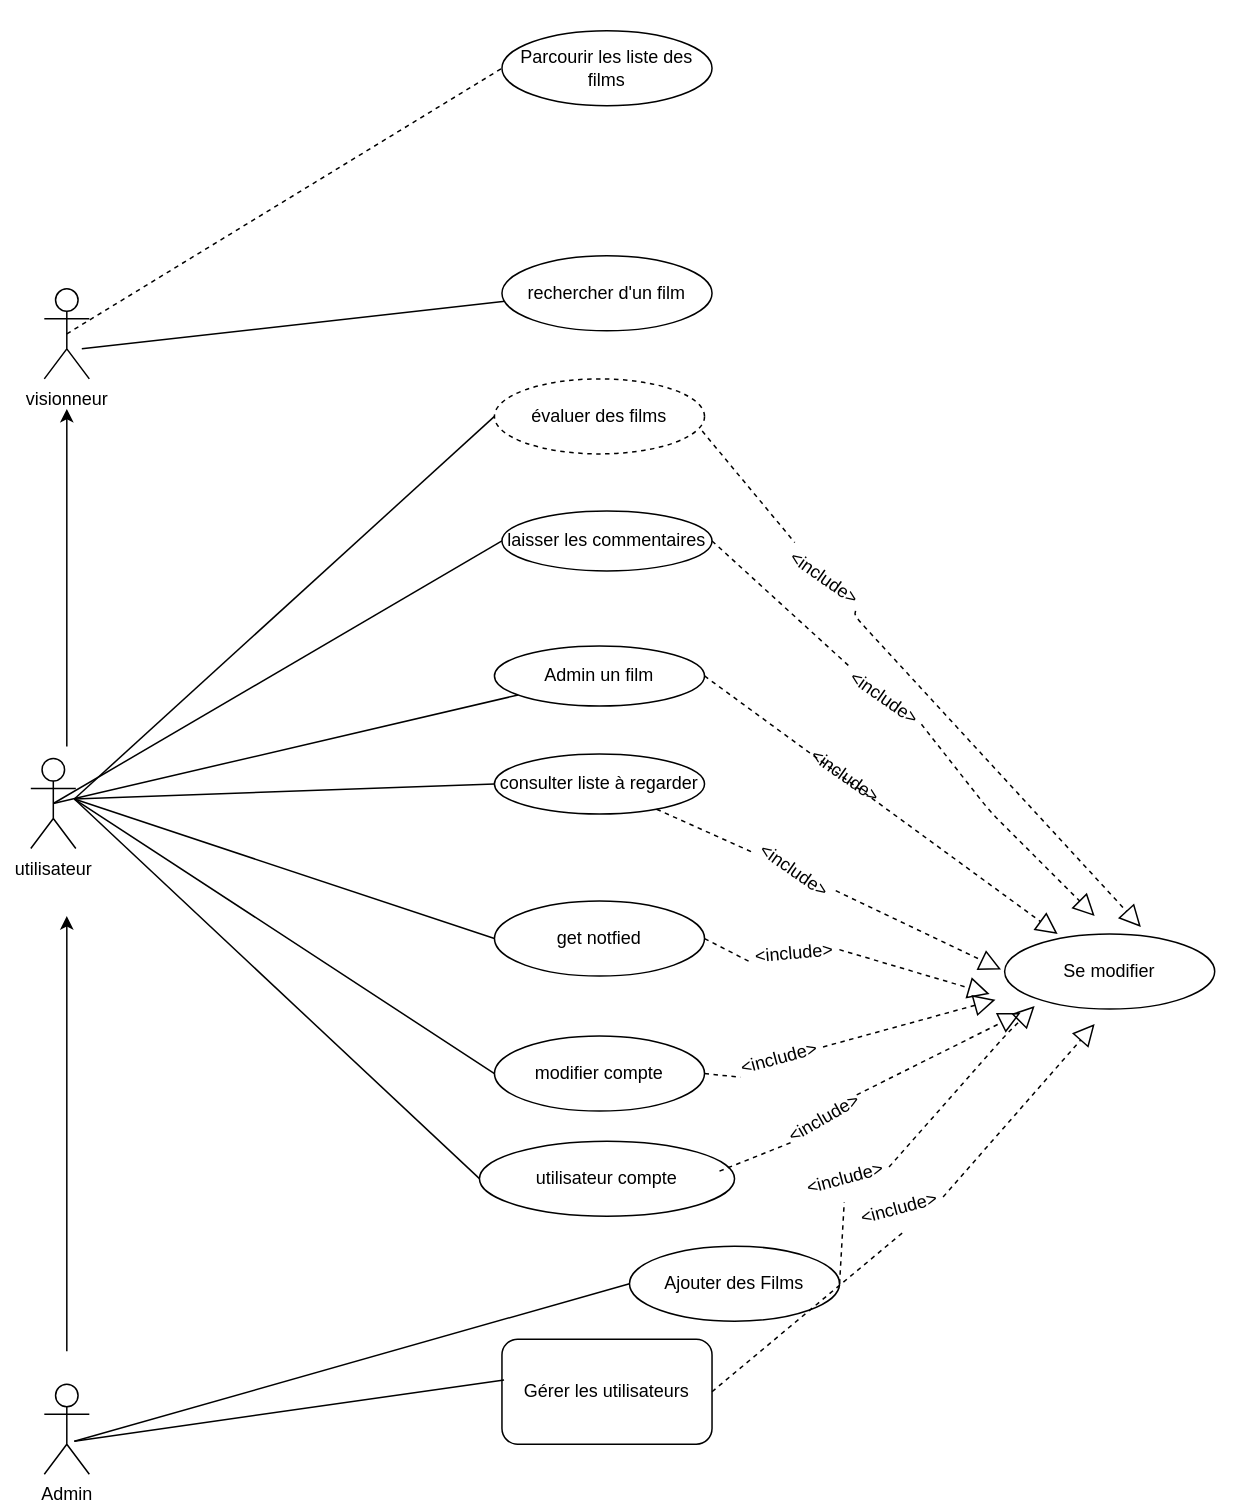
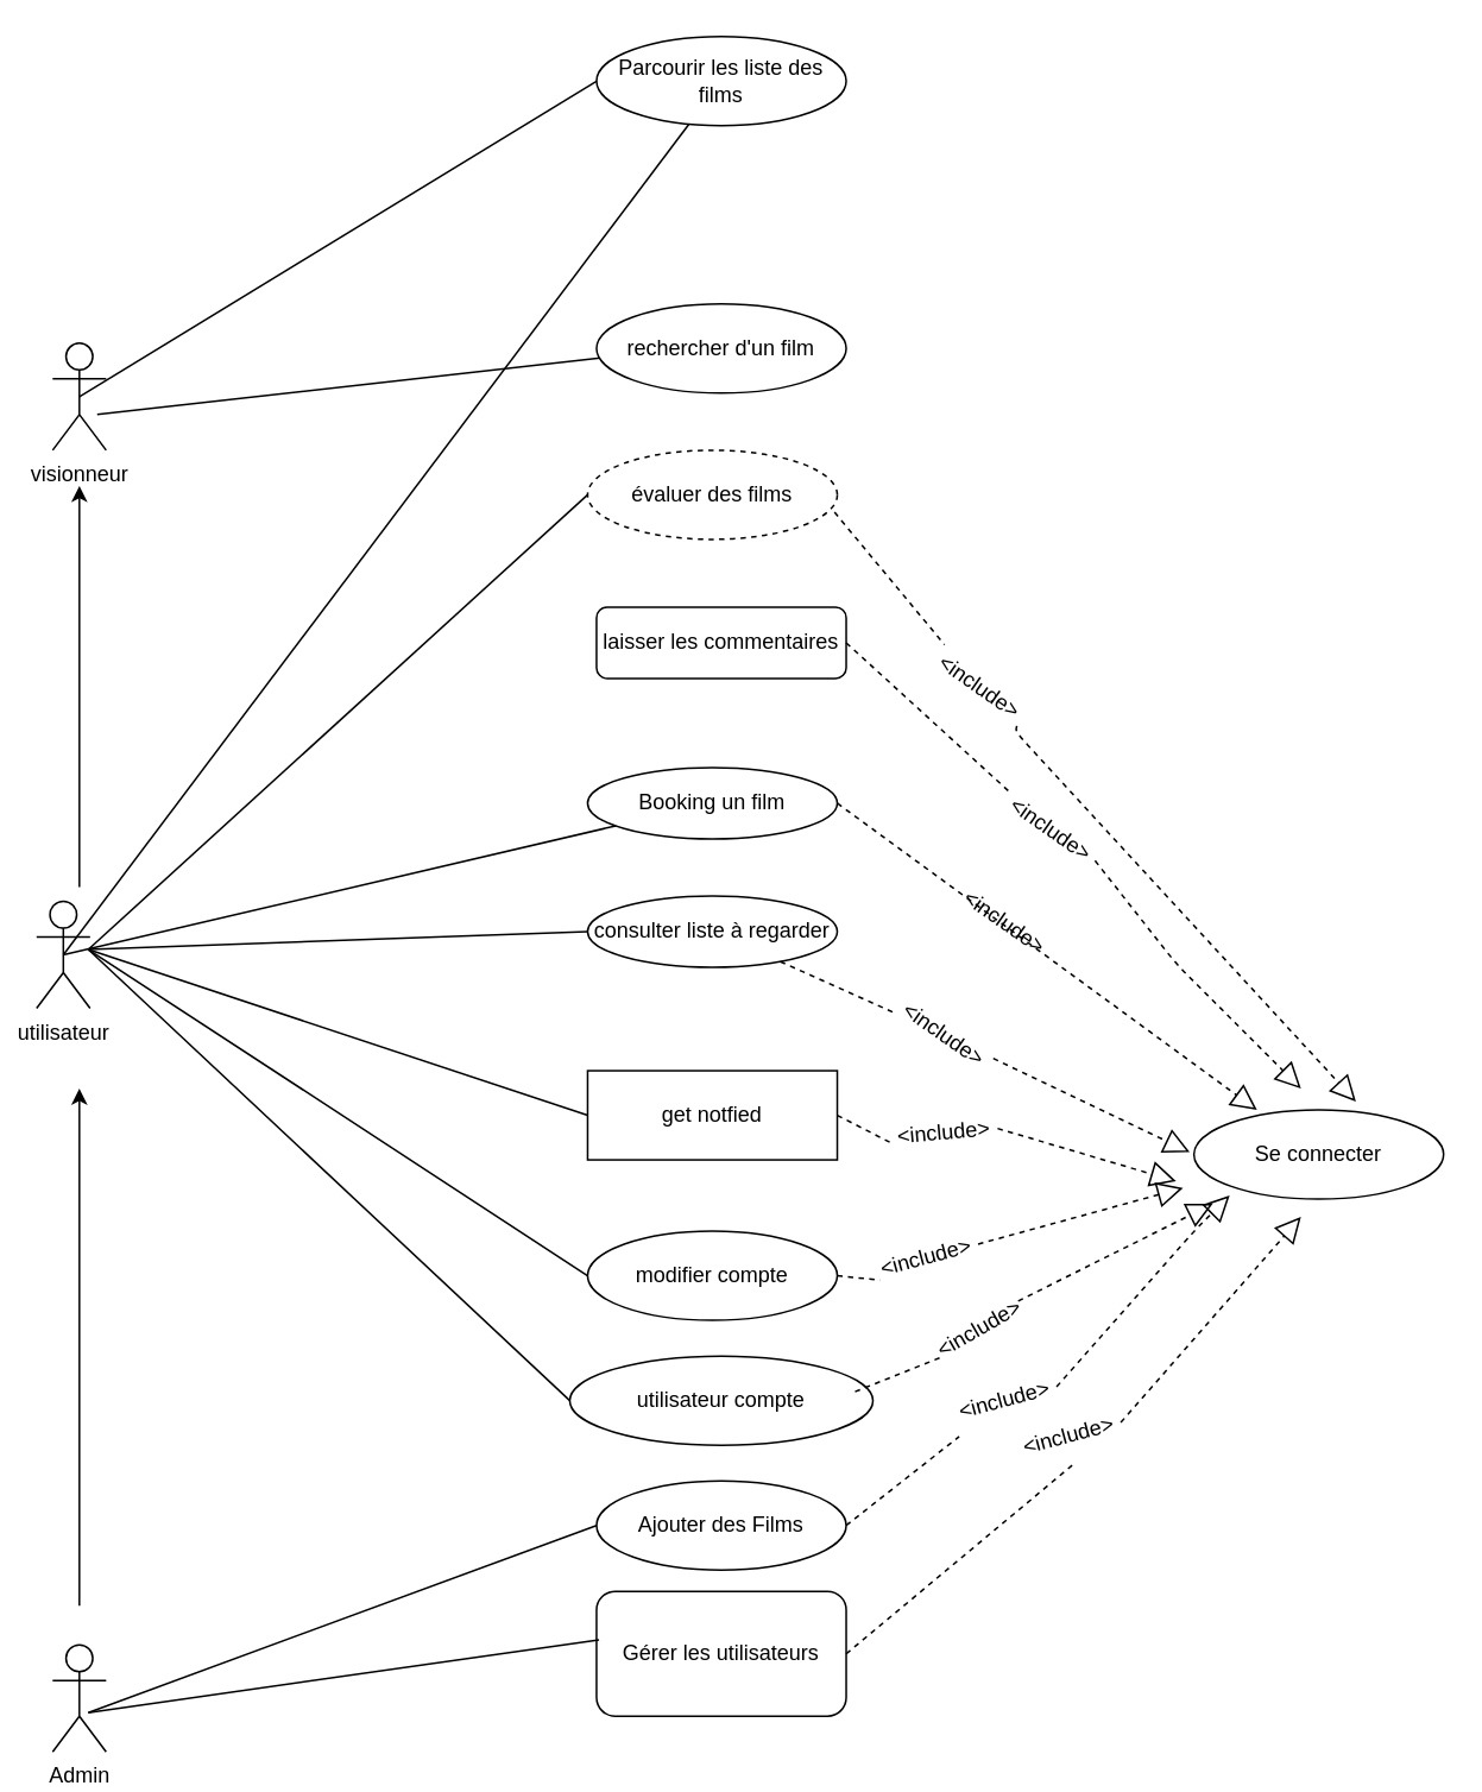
  <mxCell id="0" />
  <mxCell id="1" parent="0" />
  <mxCell id="2" value="visionneur" style="shape=umlActor;verticalLabelPosition=bottom;verticalAlign=top;html=1;" parent="1" vertex="1"><mxGeometry x="29" y="192" width="30" height="60" as="geometry" /></mxCell>
  <mxCell id="3" value="Parcourir les liste des films" style="ellipse;whiteSpace=wrap;html=1;" parent="1" vertex="1"><mxGeometry x="334" y="20" width="140" height="50" as="geometry" /></mxCell>
- <mxCell id="4" value="Ajouter des Films" style="ellipse;whiteSpace=wrap;html=1;" parent="1" vertex="1"><mxGeometry x="419" y="830" width="140" height="50" as="geometry" /></mxCell>
+ <mxCell id="4" value="Ajouter des Films" style="ellipse;whiteSpace=wrap;html=1;" parent="1" vertex="1"><mxGeometry x="334" y="830" width="140" height="50" as="geometry" /></mxCell>
  <mxCell id="5" value="évaluer des films" style="ellipse;whiteSpace=wrap;html=1;dashed=1;" parent="1" vertex="1"><mxGeometry x="329" y="252" width="140" height="50" as="geometry" /></mxCell>
- <mxCell id="6" value="Se modifier" style="ellipse;whiteSpace=wrap;html=1;" parent="1" vertex="1"><mxGeometry x="669" y="622" width="140" height="50" as="geometry" /></mxCell>
+ <mxCell id="6" value="Se connecter" style="ellipse;whiteSpace=wrap;html=1;" parent="1" vertex="1"><mxGeometry x="669" y="622" width="140" height="50" as="geometry" /></mxCell>
  <mxCell id="7" value="utilisateur" style="shape=umlActor;verticalLabelPosition=bottom;verticalAlign=top;html=1;" parent="1" vertex="1"><mxGeometry x="20" y="505" width="30" height="60" as="geometry" /></mxCell>
- <mxCell id="8" value="laisser les commentaires" style="ellipse;whiteSpace=wrap;html=1;" parent="1" vertex="1"><mxGeometry x="334" y="340" width="140" height="40" as="geometry" /></mxCell>
- <mxCell id="9" value="Admin un film" style="ellipse;whiteSpace=wrap;html=1;" parent="1" vertex="1"><mxGeometry x="329" y="430" width="140" height="40" as="geometry" /></mxCell>
+ <mxCell id="8" value="laisser les commentaires" style="whiteSpace=wrap;html=1;rounded=1;" parent="1" vertex="1"><mxGeometry x="334" y="340" width="140" height="40" as="geometry" /></mxCell>
+ <mxCell id="9" value="Booking un film" style="ellipse;whiteSpace=wrap;html=1;" parent="1" vertex="1"><mxGeometry x="329" y="430" width="140" height="40" as="geometry" /></mxCell>
  <mxCell id="10" value="consulter liste à regarder" style="ellipse;whiteSpace=wrap;html=1;" parent="1" vertex="1"><mxGeometry x="329" y="502" width="140" height="40" as="geometry" /></mxCell>
- <mxCell id="11" value="get notfied" style="ellipse;whiteSpace=wrap;html=1;" parent="1" vertex="1"><mxGeometry x="329" y="600" width="140" height="50" as="geometry" /></mxCell>
+ <mxCell id="11" value="get notfied" style="whiteSpace=wrap;html=1;rounded=0;" parent="1" vertex="1"><mxGeometry x="329" y="600" width="140" height="50" as="geometry" /></mxCell>
  <mxCell id="12" value="modifier compte" style="ellipse;whiteSpace=wrap;html=1;" parent="1" vertex="1"><mxGeometry x="329" y="690" width="140" height="50" as="geometry" /></mxCell>
  <mxCell id="13" value="utilisateur compte" style="ellipse;whiteSpace=wrap;html=1;" parent="1" vertex="1"><mxGeometry x="319" y="760" width="170" height="50" as="geometry" /></mxCell>
  <mxCell id="14" value="Admin" style="shape=umlActor;verticalLabelPosition=bottom;verticalAlign=top;html=1;" parent="1" vertex="1"><mxGeometry x="29" y="922" width="30" height="60" as="geometry" /></mxCell>
  <mxCell id="15" value="Gérer les utilisateurs" style="whiteSpace=wrap;html=1;rounded=1;" parent="1" vertex="1"><mxGeometry x="334" y="892" width="140" height="70" as="geometry" /></mxCell>
  <mxCell id="16" value="" style="endArrow=none;html=1;entryX=0.01;entryY=0.388;entryDx=0;entryDy=0;entryPerimeter=0;" parent="1" target="15" edge="1"><mxGeometry width="50" height="50" relative="1" as="geometry"><mxPoint x="49" y="960" as="sourcePoint" /><mxPoint x="139" y="932" as="targetPoint" /></mxGeometry></mxCell>
  <mxCell id="17" value="" style="endArrow=none;html=1;entryX=0;entryY=0.5;entryDx=0;entryDy=0;" parent="1" target="11" edge="1"><mxGeometry width="50" height="50" relative="1" as="geometry"><mxPoint x="49" y="532" as="sourcePoint" /><mxPoint x="139" y="822" as="targetPoint" /></mxGeometry></mxCell>
  <mxCell id="18" value="" style="endArrow=none;html=1;entryX=0;entryY=0.5;entryDx=0;entryDy=0;" parent="1" target="12" edge="1"><mxGeometry width="50" height="50" relative="1" as="geometry"><mxPoint x="49" y="532" as="sourcePoint" /><mxPoint x="339" y="727" as="targetPoint" /></mxGeometry></mxCell>
  <mxCell id="19" value="" style="endArrow=none;html=1;entryX=0;entryY=0.5;entryDx=0;entryDy=0;" parent="1" target="13" edge="1"><mxGeometry width="50" height="50" relative="1" as="geometry"><mxPoint x="49" y="532" as="sourcePoint" /><mxPoint x="346.309" y="808.123" as="targetPoint" /><Array as="points"><mxPoint x="49" y="532" /></Array></mxGeometry></mxCell>
- <mxCell id="20" value="" style="endArrow=none;html=1;entryX=0;entryY=0.5;entryDx=0;entryDy=0;exitX=0.5;exitY=0.5;exitDx=0;exitDy=0;exitPerimeter=0;" parent="1" source="7" target="8" edge="1"><mxGeometry width="50" height="50" relative="1" as="geometry"><mxPoint x="89" y="632" as="sourcePoint" /><mxPoint x="139" y="582" as="targetPoint" /></mxGeometry></mxCell>
+ <mxCell id="20" value="" style="endArrow=none;html=1;exitX=0.5;exitY=0.5;exitDx=0;exitDy=0;exitPerimeter=0;" parent="1" source="7" target="3" edge="1"><mxGeometry width="50" height="50" relative="1" as="geometry"><mxPoint x="89" y="632" as="sourcePoint" /><mxPoint x="139" y="582" as="targetPoint" /></mxGeometry></mxCell>
  <mxCell id="21" value="" style="endArrow=none;html=1;exitX=0.5;exitY=0.5;exitDx=0;exitDy=0;exitPerimeter=0;" parent="1" source="7" target="9" edge="1"><mxGeometry width="50" height="50" relative="1" as="geometry"><mxPoint x="54" y="542" as="sourcePoint" /><mxPoint x="339" y="472" as="targetPoint" /></mxGeometry></mxCell>
  <mxCell id="22" value="" style="endArrow=none;html=1;entryX=0;entryY=0.5;entryDx=0;entryDy=0;" parent="1" target="10" edge="1"><mxGeometry width="50" height="50" relative="1" as="geometry"><mxPoint x="49" y="532" as="sourcePoint" /><mxPoint x="339.301" y="533.852" as="targetPoint" /></mxGeometry></mxCell>
- <mxCell id="23" value="" style="endArrow=none;html=1;entryX=0;entryY=0.5;entryDx=0;entryDy=0;exitX=0.5;exitY=0.5;exitDx=0;exitDy=0;exitPerimeter=0;dashed=1;" parent="1" source="2" target="3" edge="1"><mxGeometry width="50" height="50" relative="1" as="geometry"><mxPoint x="89" y="282" as="sourcePoint" /><mxPoint x="139" y="232" as="targetPoint" /></mxGeometry></mxCell>
+ <mxCell id="23" value="" style="endArrow=none;html=1;entryX=0;entryY=0.5;entryDx=0;entryDy=0;exitX=0.5;exitY=0.5;exitDx=0;exitDy=0;exitPerimeter=0;" parent="1" source="2" target="3" edge="1"><mxGeometry width="50" height="50" relative="1" as="geometry"><mxPoint x="89" y="282" as="sourcePoint" /><mxPoint x="139" y="232" as="targetPoint" /></mxGeometry></mxCell>
  <mxCell id="24" value="" style="endArrow=none;html=1;entryX=0;entryY=0.5;entryDx=0;entryDy=0;" parent="1" target="4" edge="1"><mxGeometry width="50" height="50" relative="1" as="geometry"><mxPoint x="49" y="960" as="sourcePoint" /><mxPoint x="344.644" y="186.835" as="targetPoint" /></mxGeometry></mxCell>
  <mxCell id="25" value="" style="endArrow=none;html=1;entryX=0;entryY=0.5;entryDx=0;entryDy=0;" parent="1" target="5" edge="1"><mxGeometry width="50" height="50" relative="1" as="geometry"><mxPoint x="49" y="532" as="sourcePoint" /><mxPoint x="350.84" y="303.088" as="targetPoint" /></mxGeometry></mxCell>
  <mxCell id="26" value="" style="endArrow=block;dashed=1;endFill=0;endSize=12;html=1;exitX=1;exitY=0.5;exitDx=0;exitDy=0;startArrow=none;" parent="1" source="51" edge="1"><mxGeometry width="160" relative="1" as="geometry"><mxPoint x="479" y="182" as="sourcePoint" /><mxPoint x="689" y="670" as="targetPoint" /><Array as="points"><mxPoint x="669" y="690" /></Array></mxGeometry></mxCell>
  <mxCell id="27" value="" style="endArrow=block;dashed=1;endFill=0;endSize=12;html=1;exitX=0.989;exitY=0.696;exitDx=0;exitDy=0;exitPerimeter=0;startArrow=none;" parent="1" source="41" edge="1"><mxGeometry width="160" relative="1" as="geometry"><mxPoint x="519" y="360" as="sourcePoint" /><mxPoint x="759.808" y="617.29" as="targetPoint" /><Array as="points"><mxPoint x="569" y="410" /></Array></mxGeometry></mxCell>
  <mxCell id="28" value="" style="endArrow=block;dashed=1;endFill=0;endSize=12;html=1;exitX=1;exitY=0.5;exitDx=0;exitDy=0;startArrow=none;" parent="1" source="39" edge="1"><mxGeometry width="160" relative="1" as="geometry"><mxPoint x="476" y="386" as="sourcePoint" /><mxPoint x="729" y="610" as="targetPoint" /><Array as="points"><mxPoint x="659" y="540" /><mxPoint x="699" y="580" /><mxPoint x="729" y="610" /></Array></mxGeometry></mxCell>
  <mxCell id="29" value="" style="endArrow=block;dashed=1;endFill=0;endSize=12;html=1;exitX=1;exitY=0.5;exitDx=0;exitDy=0;" parent="1" source="9" edge="1"><mxGeometry width="160" relative="1" as="geometry"><mxPoint x="484" y="507.6" as="sourcePoint" /><mxPoint x="704.33" y="622.002" as="targetPoint" /></mxGeometry></mxCell>
  <mxCell id="30" value="" style="endArrow=block;dashed=1;endFill=0;endSize=12;html=1;startArrow=none;" parent="1" source="43" edge="1"><mxGeometry width="160" relative="1" as="geometry"><mxPoint x="479" y="532" as="sourcePoint" /><mxPoint x="666.619" y="645.658" as="targetPoint" /></mxGeometry></mxCell>
  <mxCell id="31" value="" style="endArrow=block;dashed=1;endFill=0;endSize=12;html=1;exitX=1;exitY=0.5;exitDx=0;exitDy=0;entryX=0;entryY=0.6;entryDx=0;entryDy=0;entryPerimeter=0;startArrow=none;" parent="1" source="45" edge="1"><mxGeometry width="160" relative="1" as="geometry"><mxPoint x="474.369" y="615.942" as="sourcePoint" /><mxPoint x="659" y="662" as="targetPoint" /></mxGeometry></mxCell>
  <mxCell id="32" value="" style="endArrow=block;dashed=1;endFill=0;endSize=12;html=1;exitX=1;exitY=0.5;exitDx=0;exitDy=0;entryX=0.028;entryY=0.675;entryDx=0;entryDy=0;entryPerimeter=0;startArrow=none;" parent="1" source="47" edge="1"><mxGeometry width="160" relative="1" as="geometry"><mxPoint x="479" y="727" as="sourcePoint" /><mxPoint x="662.92" y="665.75" as="targetPoint" /></mxGeometry></mxCell>
  <mxCell id="33" value="" style="endArrow=block;dashed=1;endFill=0;endSize=12;html=1;exitX=0.941;exitY=0.4;exitDx=0;exitDy=0;entryX=0;entryY=1;entryDx=0;entryDy=0;exitPerimeter=0;startArrow=none;" parent="1" source="49" edge="1"><mxGeometry width="160" relative="1" as="geometry"><mxPoint x="479" y="797" as="sourcePoint" /><mxPoint x="679.503" y="674.678" as="targetPoint" /></mxGeometry></mxCell>
  <mxCell id="34" value="" style="endArrow=block;dashed=1;endFill=0;endSize=12;html=1;exitX=1;exitY=0.5;exitDx=0;exitDy=0;entryX=0.5;entryY=1;entryDx=0;entryDy=0;startArrow=none;" parent="1" source="53" edge="1"><mxGeometry width="160" relative="1" as="geometry"><mxPoint x="484" y="937" as="sourcePoint" /><mxPoint x="729" y="682" as="targetPoint" /></mxGeometry></mxCell>
  <mxCell id="35" value="" style="endArrow=classic;html=1;" parent="1" edge="1"><mxGeometry width="50" height="50" relative="1" as="geometry"><mxPoint x="44" y="497" as="sourcePoint" /><mxPoint x="44" y="272" as="targetPoint" /></mxGeometry></mxCell>
  <mxCell id="36" value="" style="endArrow=classic;html=1;" parent="1" edge="1"><mxGeometry width="50" height="50" relative="1" as="geometry"><mxPoint x="44" y="900" as="sourcePoint" /><mxPoint x="44" y="610" as="targetPoint" /></mxGeometry></mxCell>
  <mxCell id="37" value="&amp;lt;include&amp;gt;" style="text;html=1;strokeColor=none;fillColor=none;align=center;verticalAlign=middle;whiteSpace=wrap;rounded=0;rotation=35;" vertex="1" parent="1"><mxGeometry x="533" y="502" width="60" height="30" as="geometry" /></mxCell>
  <mxCell id="38" value="" style="endArrow=none;dashed=1;endFill=0;endSize=12;html=1;exitX=1;exitY=0.5;exitDx=0;exitDy=0;" edge="1" parent="1" source="8" target="39"><mxGeometry width="160" relative="1" as="geometry"><mxPoint x="474" y="360" as="sourcePoint" /><mxPoint x="729" y="610" as="targetPoint" /><Array as="points" /></mxGeometry></mxCell>
  <mxCell id="39" value="&amp;lt;include&amp;gt;" style="text;html=1;strokeColor=none;fillColor=none;align=center;verticalAlign=middle;whiteSpace=wrap;rounded=0;rotation=35;" vertex="1" parent="1"><mxGeometry x="559" y="450" width="60" height="30" as="geometry" /></mxCell>
  <mxCell id="40" value="" style="endArrow=none;dashed=1;endFill=0;endSize=12;html=1;exitX=0.989;exitY=0.696;exitDx=0;exitDy=0;exitPerimeter=0;" edge="1" parent="1" source="5" target="41"><mxGeometry width="160" relative="1" as="geometry"><mxPoint x="467.46" y="286.8" as="sourcePoint" /><mxPoint x="759.808" y="617.29" as="targetPoint" /><Array as="points" /></mxGeometry></mxCell>
  <mxCell id="41" value="&amp;lt;include&amp;gt;" style="text;html=1;strokeColor=none;fillColor=none;align=center;verticalAlign=middle;whiteSpace=wrap;rounded=0;rotation=35;" vertex="1" parent="1"><mxGeometry x="519" y="370" width="60" height="30" as="geometry" /></mxCell>
  <mxCell id="42" value="" style="endArrow=none;dashed=1;endFill=0;endSize=12;html=1;" edge="1" parent="1" source="10" target="43"><mxGeometry width="160" relative="1" as="geometry"><mxPoint x="442.984" y="546.449" as="sourcePoint" /><mxPoint x="666.619" y="645.658" as="targetPoint" /></mxGeometry></mxCell>
  <mxCell id="43" value="&amp;lt;include&amp;gt;" style="text;html=1;strokeColor=none;fillColor=none;align=center;verticalAlign=middle;whiteSpace=wrap;rounded=0;rotation=35;" vertex="1" parent="1"><mxGeometry x="499" y="565" width="60" height="30" as="geometry" /></mxCell>
  <mxCell id="44" value="" style="endArrow=none;dashed=1;endFill=0;endSize=12;html=1;exitX=1;exitY=0.5;exitDx=0;exitDy=0;entryX=0;entryY=0.6;entryDx=0;entryDy=0;entryPerimeter=0;" edge="1" parent="1" source="11" target="45"><mxGeometry width="160" relative="1" as="geometry"><mxPoint x="469" y="625" as="sourcePoint" /><mxPoint x="659" y="662" as="targetPoint" /></mxGeometry></mxCell>
  <mxCell id="45" value="&amp;lt;include&amp;gt;" style="text;html=1;strokeColor=none;fillColor=none;align=center;verticalAlign=middle;whiteSpace=wrap;rounded=0;rotation=-5;" vertex="1" parent="1"><mxGeometry x="499" y="620" width="60" height="30" as="geometry" /></mxCell>
  <mxCell id="46" value="" style="endArrow=none;dashed=1;endFill=0;endSize=12;html=1;exitX=1;exitY=0.5;exitDx=0;exitDy=0;entryX=0.028;entryY=0.675;entryDx=0;entryDy=0;entryPerimeter=0;" edge="1" parent="1" source="12" target="47"><mxGeometry width="160" relative="1" as="geometry"><mxPoint x="469" y="715" as="sourcePoint" /><mxPoint x="662.92" y="665.75" as="targetPoint" /></mxGeometry></mxCell>
  <mxCell id="47" value="&amp;lt;include&amp;gt;" style="text;html=1;strokeColor=none;fillColor=none;align=center;verticalAlign=middle;whiteSpace=wrap;rounded=0;rotation=-15;" vertex="1" parent="1"><mxGeometry x="489" y="690" width="60" height="30" as="geometry" /></mxCell>
  <mxCell id="48" value="" style="endArrow=none;dashed=1;endFill=0;endSize=12;html=1;exitX=0.941;exitY=0.4;exitDx=0;exitDy=0;exitPerimeter=0;" edge="1" parent="1" source="13"><mxGeometry width="160" relative="1" as="geometry"><mxPoint x="478.97" y="780" as="sourcePoint" /><mxPoint x="529" y="760" as="targetPoint" /></mxGeometry></mxCell>
  <mxCell id="49" value="&amp;lt;include&amp;gt;" style="text;html=1;strokeColor=none;fillColor=none;align=center;verticalAlign=middle;whiteSpace=wrap;rounded=0;rotation=-30;" vertex="1" parent="1"><mxGeometry x="519" y="730" width="60" height="30" as="geometry" /></mxCell>
  <mxCell id="50" value="" style="endArrow=none;dashed=1;endFill=0;endSize=12;html=1;exitX=1;exitY=0.5;exitDx=0;exitDy=0;" edge="1" parent="1" source="4" target="51"><mxGeometry width="160" relative="1" as="geometry"><mxPoint x="474" y="855" as="sourcePoint" /><mxPoint x="689" y="670" as="targetPoint" /><Array as="points" /></mxGeometry></mxCell>
  <mxCell id="51" value="&amp;lt;include&amp;gt;" style="text;html=1;strokeColor=none;fillColor=none;align=center;verticalAlign=middle;whiteSpace=wrap;rounded=0;rotation=-15;" vertex="1" parent="1"><mxGeometry x="533" y="770" width="60" height="30" as="geometry" /></mxCell>
  <mxCell id="52" value="" style="endArrow=none;dashed=1;endFill=0;endSize=12;html=1;exitX=1;exitY=0.5;exitDx=0;exitDy=0;entryX=0.5;entryY=1;entryDx=0;entryDy=0;" edge="1" parent="1" source="15" target="53"><mxGeometry width="160" relative="1" as="geometry"><mxPoint x="474" y="927" as="sourcePoint" /><mxPoint x="729" y="682" as="targetPoint" /></mxGeometry></mxCell>
  <mxCell id="53" value="&amp;lt;include&amp;gt;" style="text;html=1;strokeColor=none;fillColor=none;align=center;verticalAlign=middle;whiteSpace=wrap;rounded=0;rotation=-15;" vertex="1" parent="1"><mxGeometry x="569" y="790" width="60" height="30" as="geometry" /></mxCell>
  <mxCell id="54" value="" style="endArrow=none;html=1;exitX=0.5;exitY=0.5;exitDx=0;exitDy=0;exitPerimeter=0;" edge="1" parent="1"><mxGeometry width="50" height="50" relative="1" as="geometry"><mxPoint x="54" y="232" as="sourcePoint" /><mxPoint x="339" y="200" as="targetPoint" /></mxGeometry></mxCell>
  <mxCell id="55" value="rechercher d'un film" style="ellipse;whiteSpace=wrap;html=1;" vertex="1" parent="1"><mxGeometry x="334" y="170" width="140" height="50" as="geometry" /></mxCell>
